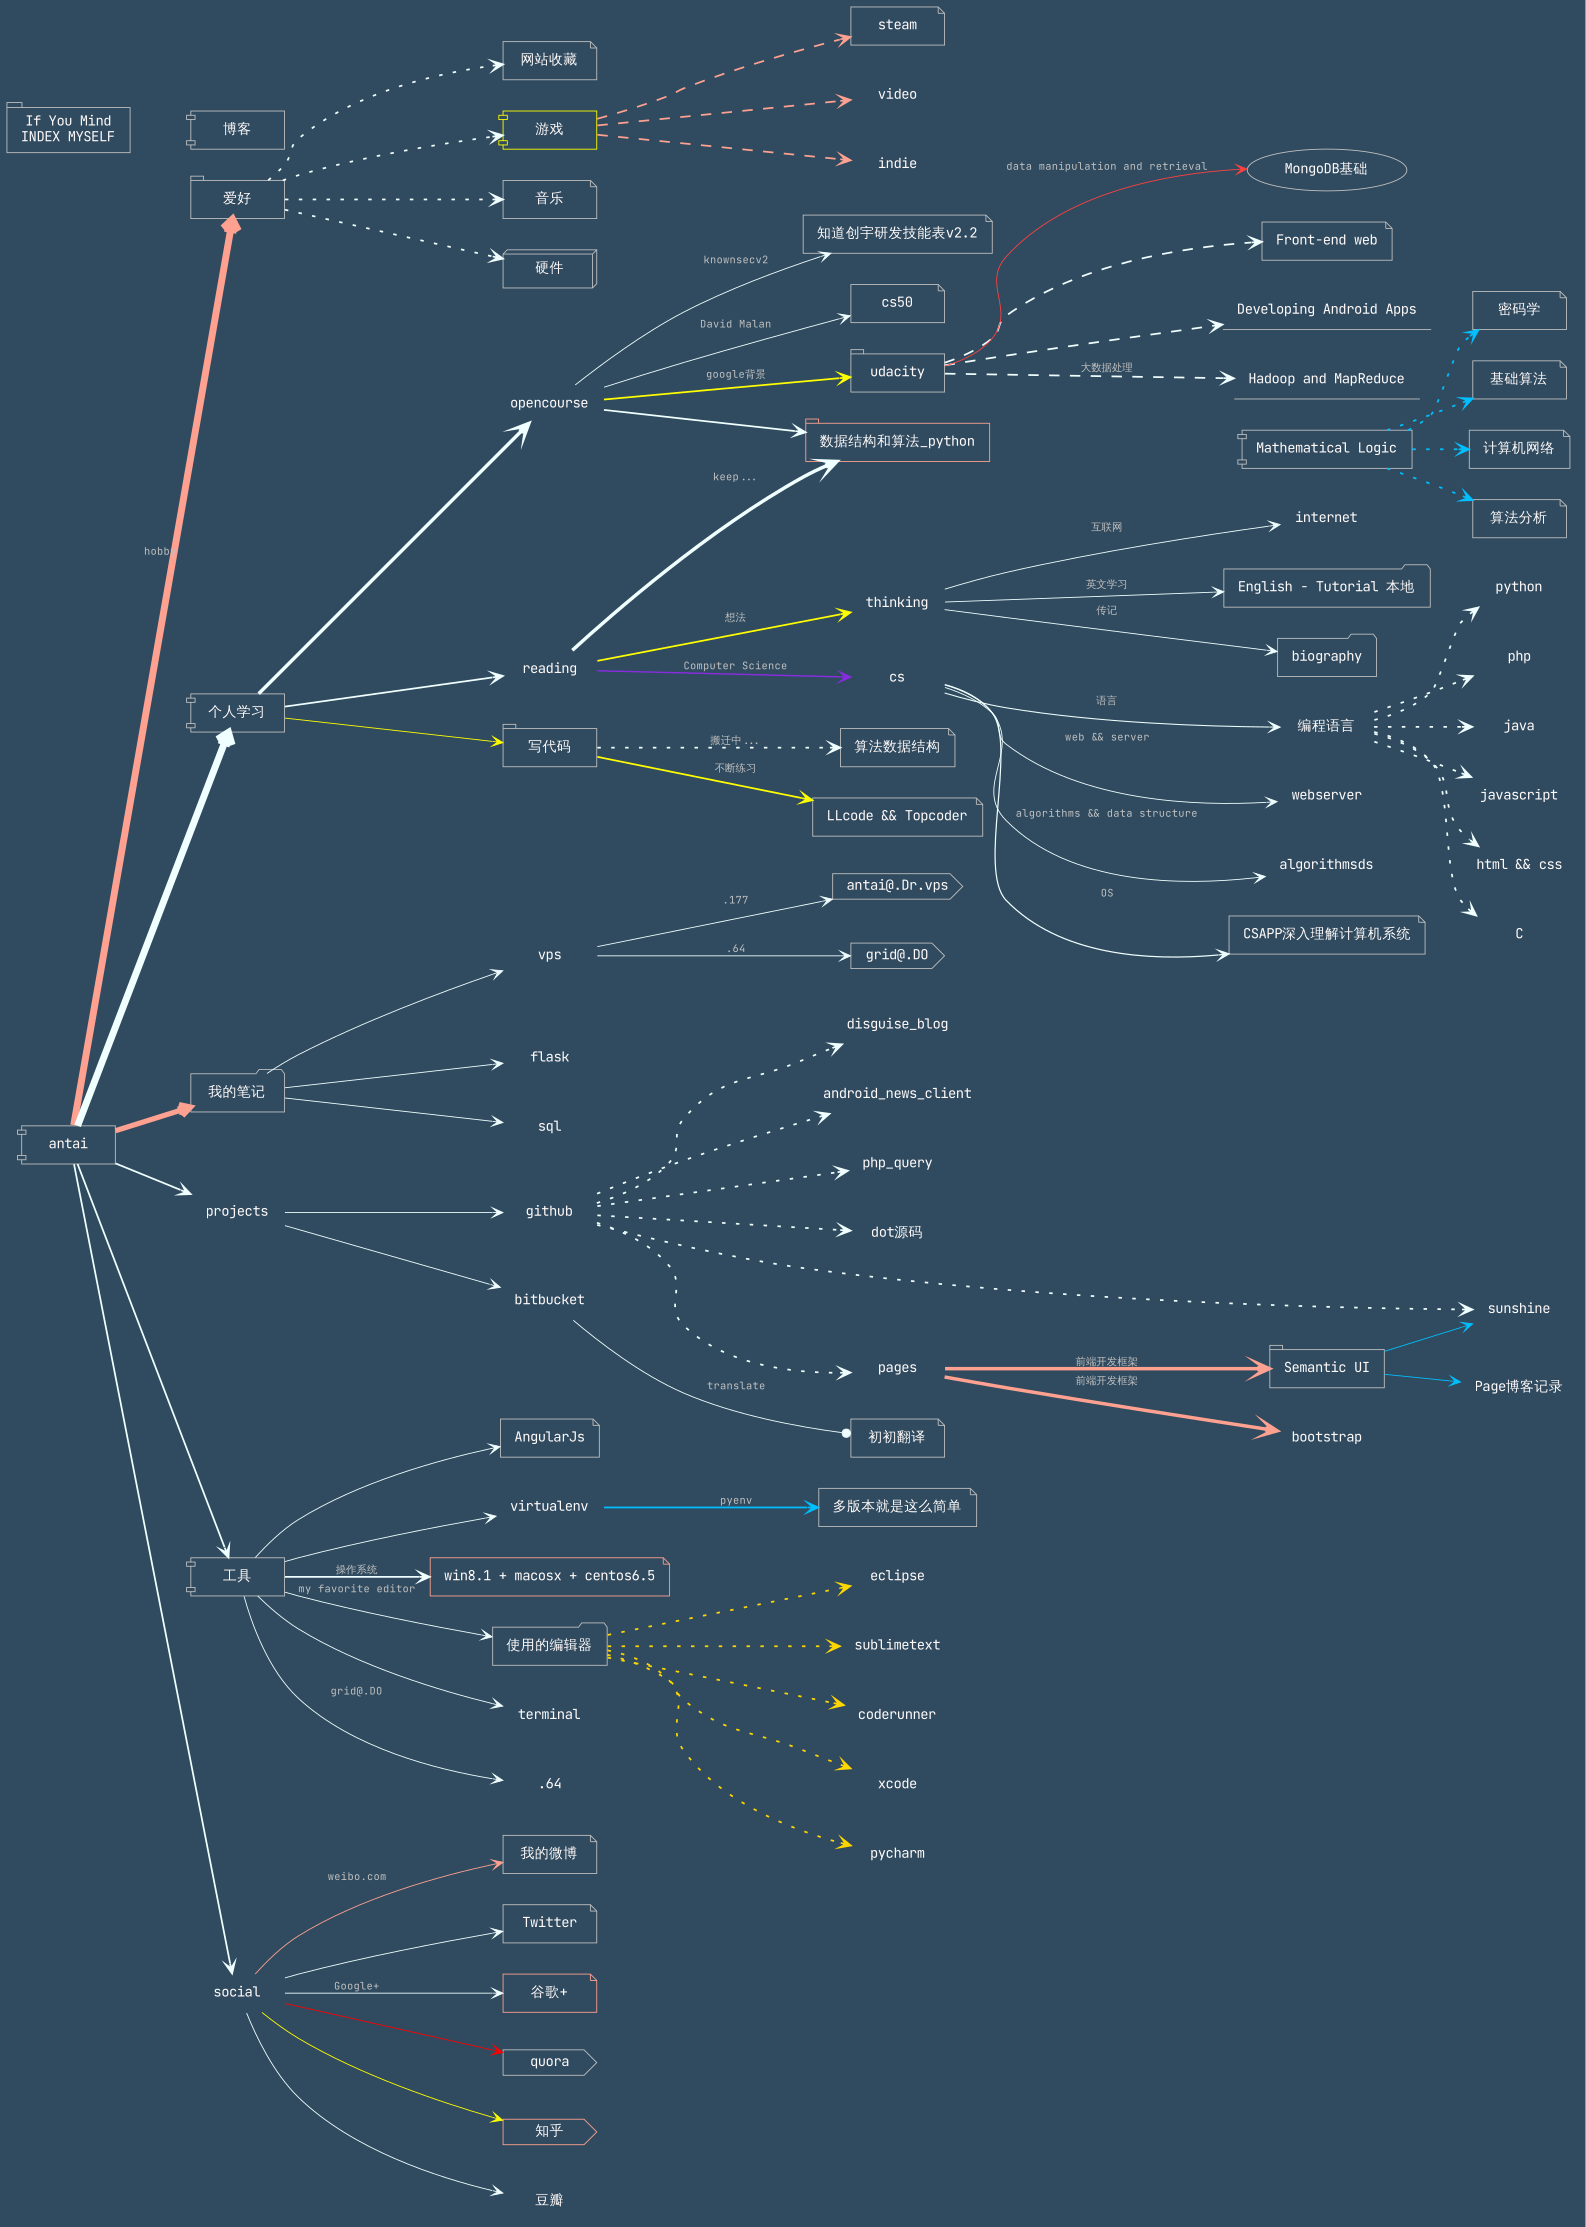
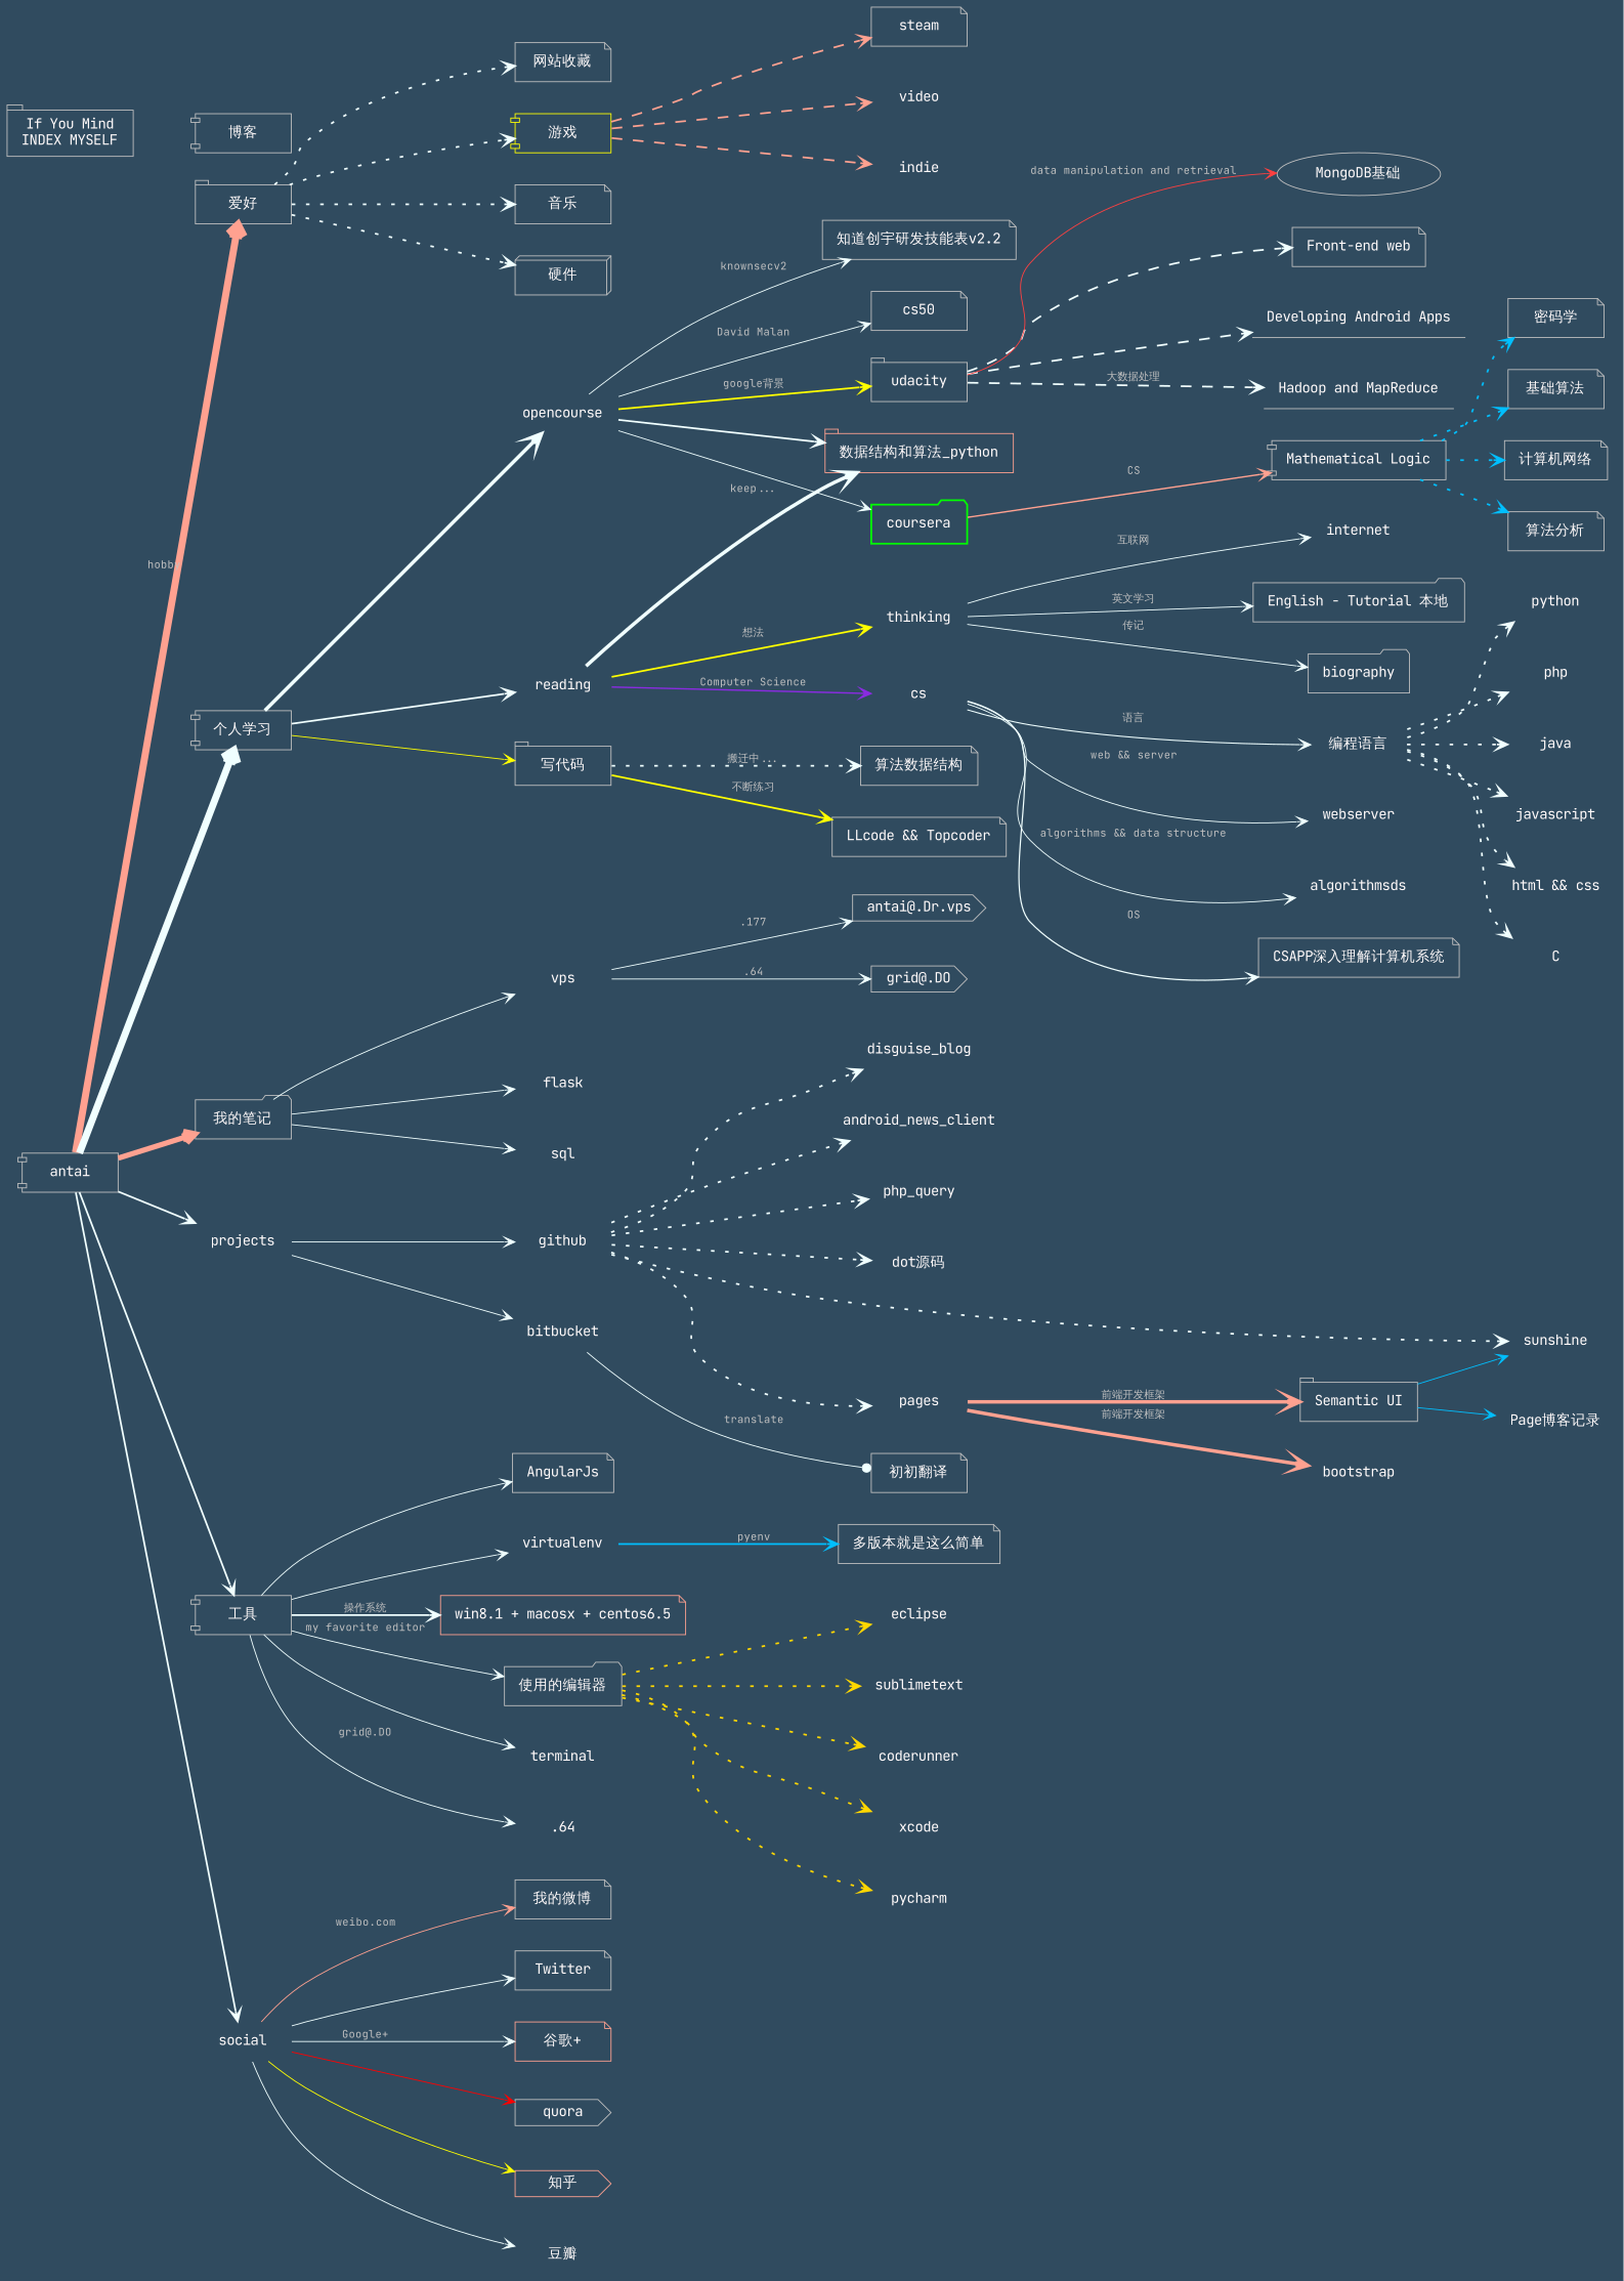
  digraph {
    bgcolor="#304b5f"
    fontcolor=snow
    fontname="JetBrains Mono"
    fontsize=10.0
    labeljust=l
    labelloc=b
    rankdir=LR
    ranksep=0.1
    node [color=gray fillcolor="#304b5f" fontcolor=snow fontname="JetBrains Mono" fontsize=8.0 shape=plaintext style="filled, setlinewidth(0.5)"]
    edge [arrowhead=vee arrowsize=0.6 arrowtail=none color=azure fontcolor=gray fontname="JetBrains Mono" fontsize=6.0 style="setlinewidth(0.5)"]
    n1 [height=0.3 label=antai shape=component]
    n2 [height=0.3 label="爱好" shape=tab]
    n3 [height=0.3 label="个人学习" shape=component]
    n4 [height=0.3 label="我的笔记" shape=folder]
    projects [height=0.3]
    n6 [height=0.3 label="工具" shape=component]
    social [height=0.3]
    n8 [height=0.3 label="网站收藏" shape=note]
    n9 [color=yellow height=0.3 label="游戏" shape=component]
    n10 [height=0.3 label="音乐" shape=note]
    n11 [height=0.3 label="硬件" shape=box3d]
    steam [height=0.3 shape=note]
    video [height=0.3]
    indie [height=0.3]
    opencourse [height=0.3]
    reading [height=0.3]
    n17 [height=0.3 label="写代码" shape=tab]
    udacity [height=0.3 shape=tab]
+   coursera [color=green height=0.3 shape=folder style="setlinewidth(1)"]
    n20 [height=0.3 label="知道创宇研发技能表v2.2" shape=note]
    n21 [height=0.3 label=cs50 shape=note]
    n22 [color="#ffa190" height=0.3 label="数据结构和算法_python" shape=tab]
    n23 [height=0.3 label="Front-end web" shape=note]
    n24 [height=0.3 label="Developing Android Apps" shape=underline]
    n25 [height=0.3 label="Hadoop and MapReduce" shape=underline]
    n26 [height=0.3 label="MongoDB基础" shape=oval]
    n27 [height=0.3 label="Mathematical Logic" shape=component]
    n28 [height=0.3 label="算法分析" shape=note]
    n29 [height=0.3 label="密码学" shape=note]
    n30 [height=0.3 label="基础算法" shape=note]
    n31 [height=0.3 label="计算机网络" shape=note]
    cs [height=0.3]
    thinking [height=0.3]
    n34 [height=0.3 label="CSAPP深入理解计算机系统" shape=note]
    n35 [height=0.3 label="编程语言"]
    webserver [height=0.3]
    algorithmsds [height=0.3]
    n38 [height=0.3 label=javascript]
    n39 [height=0.3 label="html && css"]
    n40 [height=0.3 label=C]
    n41 [height=0.3 label=python]
    php [height=0.3]
    java [height=0.3]
    biography [height=0.3 shape=folder]
    internet [height=0.3]
    n46 [height=0.3 label="English - Tutorial 本地" shape=folder]
    n47 [height=0.3 label="算法数据结构" shape=note]
    n48 [height=0.3 label="LLcode && Topcoder" shape=note]
    vps [height=0.3]
    flask [height=0.3]
    sql [height=0.3]
    n52 [height=0.3 label="antai@.Dr.vps" shape=cds]
    n53 [height=0.3 label="grid@.DO" shape=cds]
    github [height=0.3]
    bitbucket [height=0.3]
    disguise_blog [height=0.3]
    android_news_client [height=0.3]
    php_query [height=0.3]
    n59 [height=0.3 label="dot源码"]
    pages [height=0.3]
    sunshine [height=0.3]
    bootstrap [height=0.3]
    n63 [height=0.3 label="Semantic UI" shape=tab]
    n64 [height=0.3 label="Page博客记录"]
    n65 [height=0.3 label="初初翻译" shape=note]
    n66 [height=0.3 label=AngularJs shape=note]
    virtualenv [height=0.3]
    n68 [color="#ffa190" height=0.3 label="win8.1 + macosx + centos6.5" shape=note]
    n69 [height=0.3 label="使用的编辑器" shape=folder]
    terminal [height=0.3]
    n71 [height=0.3 label=.64]
    n72 [height=0.3 label="多版本就是这么简单" shape=note]
    pycharm [height=0.3]
    eclipse [height=0.3]
    sublimetext [height=0.3]
    coderunner [height=0.3]
    xcode [height=0.3]
    n78 [height=0.3 label="我的微博" shape=note]
    Twitter [height=0.3 shape=note]
    n80 [color="#ffa190" height=0.3 label="谷歌+" shape=note]
    quora [height=0.3 shape=cds]
    n82 [color="#ffa190" height=0.3 label="知乎" shape=cds]
    n83 [height=0.3 label="豆瓣"]
    n84 [height=0.3 label="If You Mind\nINDEX MYSELF" shape=tab]
    n85 [height=0.3 label="博客" shape=component]
    n1 -> n2 [color="#ffa190" label=hobby style="setlinewidth(4)"]
    n1 -> n3 [style="setlinewidth(4)"]
    n1 -> n4 [color="#ffa190" style="setlinewidth(3)"]
    n1 -> projects [style="setlinewidth(1)"]
    n1 -> n6 [style="setlinewidth(1)"]
    n1 -> social [style="setlinewidth(1)"]
    n2 -> n8 [style=dotted]
    n2 -> n9 [style=dotted]
    n2 -> n10 [style=dotted]
    n2 -> n11 [style=dotted]
    n3 -> opencourse [style="setlinewidth(2)"]
    n3 -> reading [style="setlinewidth(1)"]
    n3 -> n17 [color=yellow]
    n4 -> vps
    n4 -> flask
    n4 -> sql
    projects -> github
    projects -> bitbucket
    n6 -> n66
    n6 -> virtualenv
    n6 -> n68 [label="操作系统" style="setlinewidth(1)"]
    n6 -> n69 [label="my favorite editor"]
    n6 -> terminal
    n6 -> n71 [label="grid@.DO"]
    social -> n78 [color="#ffa190" label="weibo.com"]
    social -> Twitter
    social -> n80 [label="Google+"]
    social -> quora [color=red]
    social -> n82 [color=yellow]
    social -> n83
    n9 -> steam [color="#ffa190" shape=folder style=dashed]
    n9 -> video [color="#ffa190" shape=folder style=dashed]
    n9 -> indie [color="#ffa190" shape=folder style=dashed]
    opencourse -> udacity [color=yellow label="google背景" style="setlinewidth(1)"]
+   opencourse -> coursera
    opencourse -> n20 [label=knownsecv2]
    opencourse -> n21 [label="David Malan"]
    opencourse -> n22 [style="setlinewidth(1)"]
    reading -> n22 [label="keep..." style="setlinewidth(2)"]
    reading -> cs [color=blueviolet label="Computer Science" style="setlinewidth(0.8)"]
    reading -> thinking [color=yellow label="想法" style="setlinewidth(1)"]
    n17 -> n47 [label="搬迁中..." style=dotted]
    n17 -> n48 [color=yellow label="不断练习" style="setlinewidth(1)"]
    udacity -> n23 [style=dashed]
    udacity -> n24 [style=dashed]
    udacity -> n25 [label="大数据处理" style=dashed]
    udacity -> n26 [color=brown1 label="data manipulation and retrieval"]
+   coursera -> n27 [color="#ffa190" label=CS shape=folder style="setlinewidth(0.8)"]
    n27 -> n28 [color=deepskyblue1 style=dotted]
    n27 -> n29 [color=deepskyblue1 style=dotted]
    n27 -> n30 [color=deepskyblue1 style=dotted]
    n27 -> n31 [color=deepskyblue1 style=dotted]
    cs -> n34 [label=OS shape=folder style="setlinewidth(0.7)"]
    cs -> n35 [label="语言" shape=folder style="setlinewidth(0.6)"]
    cs -> webserver [label="web && server"]
    cs -> algorithmsds [label="algorithms && data structure"]
    thinking -> biography [label="传记"]
    thinking -> internet [label="互联网"]
    thinking -> n46 [label="英文学习"]
    n35 -> n38 [style=dotted]
    n35 -> n39 [style=dotted]
    n35 -> n40 [style=dotted]
    n35 -> n41 [style=dotted]
    n35 -> php [style=dotted]
    n35 -> java [style=dotted]
    vps -> n52 [label=.177]
    vps -> n53 [label=.64]
    github -> disguise_blog [style=dotted]
    github -> android_news_client [style=dotted]
    github -> php_query [style=dotted]
    github -> n59 [style=dotted]
    github -> pages [style=dotted]
    github -> sunshine [style=dotted]
    bitbucket -> n65 [arrowhead=dot label=translate]
    pages -> bootstrap [color="#ffa190" label="前端开发框架" style="setlinewidth(2)"]
    pages -> n63 [color="#ffa190" label="前端开发框架" style="setlinewidth(2)"]
    n63 -> sunshine [color=deepskyblue1]
    n63 -> n64 [color=deepskyblue1]
    virtualenv -> n72 [color=deepskyblue1 label=pyenv style="setlinewidth(1)"]
    n69 -> pycharm [color=gold style=dotted]
    n69 -> eclipse [color=gold style=dotted]
    n69 -> sublimetext [color=gold style=dotted]
    n69 -> coderunner [color=gold style=dotted]
    n69 -> xcode [color=gold style=dotted]
    n84 -> n85 [style=invis]
  }
